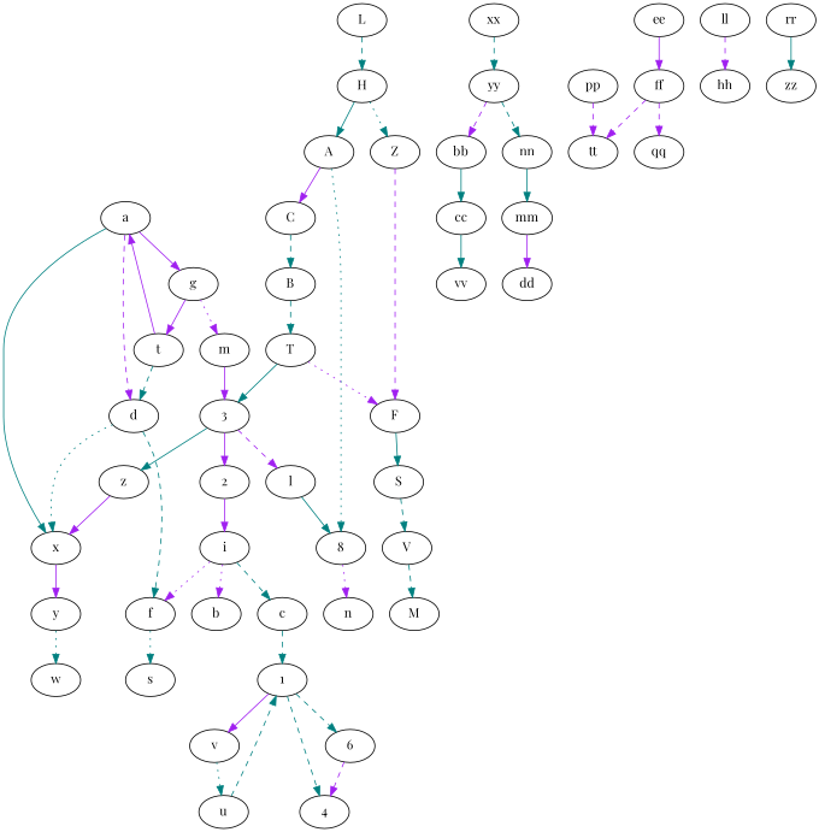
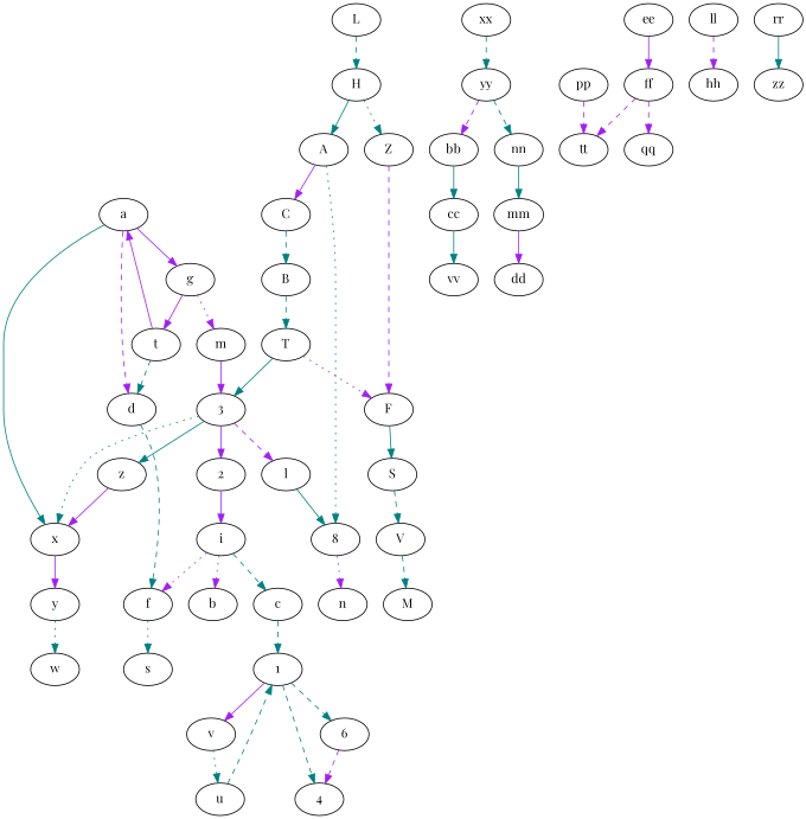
  digraph {
    fontname="Playfair Display"
    node [fontname="Playfair Display"]
    edge [color=teal fontname="Playfair Display" style=dashed]
    a
    g
    d
    x
    t
    m
    f
    y
    3
    s
    w
    z
    2
    l
    i
    8
    b
    c
    n
    1
    xx
    yy
    bb
    nn
    cc
    mm
    vv
    dd
    ff
    tt
    qq
    ll
    hh
    pp
    ee
    rr
    zz
    v
    n39 [label=4]
    6
    u
    L
    H
    Z
    A
    F
    C
    S
    V
    B
    T
    M
    a -> g [color=purple style=solid]
    a -> d [color=purple]
    a -> x [style=solid]
    g -> t [color=purple style=solid]
    g -> m [color=purple style=dotted]
-   d -> x [style=dotted]
+   3 -> x [style=dotted]
    d -> f
    x -> y [color=purple style=solid]
    t -> a [color=purple style=solid]
    t -> d
    m -> 3 [color=purple style=solid]
    f -> s [style=dotted]
    y -> w [style=dotted]
    3 -> z [style=solid]
    3 -> 2 [color=purple style=solid]
    3 -> l [color=purple]
    z -> x [color=purple style=solid]
    2 -> i [color=purple style=solid]
    l -> 8 [style=solid]
    i -> f [color=purple style=dotted]
    i -> b [color=purple style=dotted]
    i -> c
    8 -> n [color=purple style=dotted]
    c -> 1
    1 -> v [color=purple style=solid]
    1 -> n39
    1 -> 6
    xx -> yy
    yy -> bb [color=purple]
    yy -> nn
    bb -> cc [style=solid]
    nn -> mm [style=solid]
    cc -> vv [style=solid]
    mm -> dd [color=purple style=solid]
    ff -> tt [color=purple]
    ff -> qq [color=purple]
    ll -> hh [color=purple]
    pp -> tt [color=purple]
    ee -> ff [color=purple style=solid]
    rr -> zz [style=solid]
    v -> u [style=dotted]
    6 -> n39 [color=purple]
    u -> 1
    L -> H
    H -> Z [style=dotted]
    H -> A [style=solid]
    Z -> F [color=purple]
    A -> 8 [style=dotted]
    A -> C [color=purple style=solid]
    F -> S [style=solid]
    C -> B
    S -> V
    V -> M
    B -> T
    T -> 3 [style=solid]
    T -> F [color=purple style=dotted]
  }
